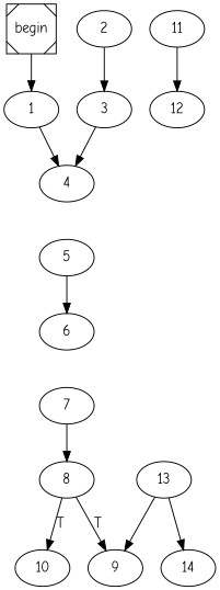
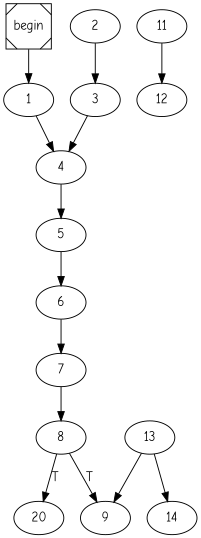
  digraph {
    fontname="Comic Neue"
    node [fontname="Comic Neue"]
    edge [fontname="Comic Neue"]
    begin [shape=Msquare]
    1
    4
    2
    3
    5
    6
    7
    8
-   10
+   10 [label=20]
    9
    11
    12
    13
    14
    begin -> 1
    1 -> 4
+   4 -> 5
    2 -> 3
    3 -> 4
    5 -> 6
+   6 -> 7
    7 -> 8
    8 -> 10 [label=T]
    8 -> 9 [label=T]
    11 -> 12
    13 -> 9
    13 -> 14
  }
